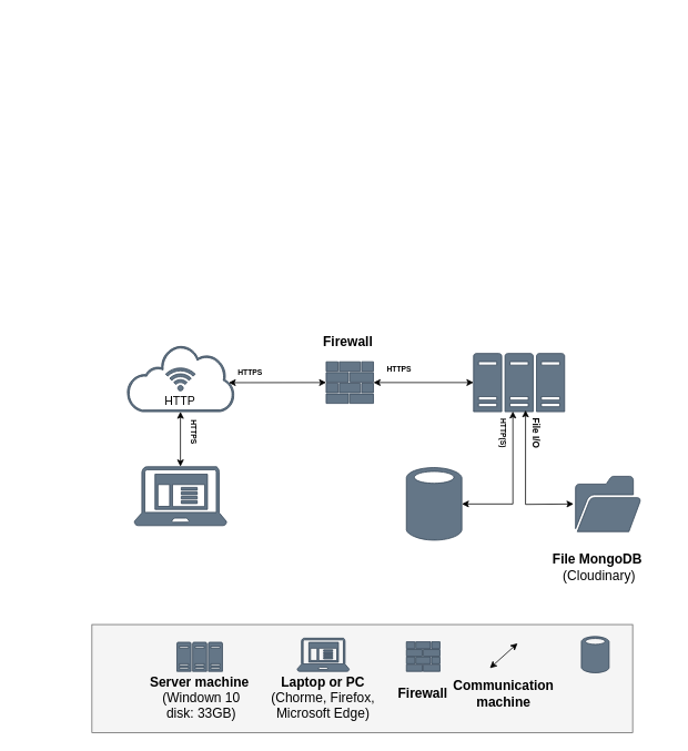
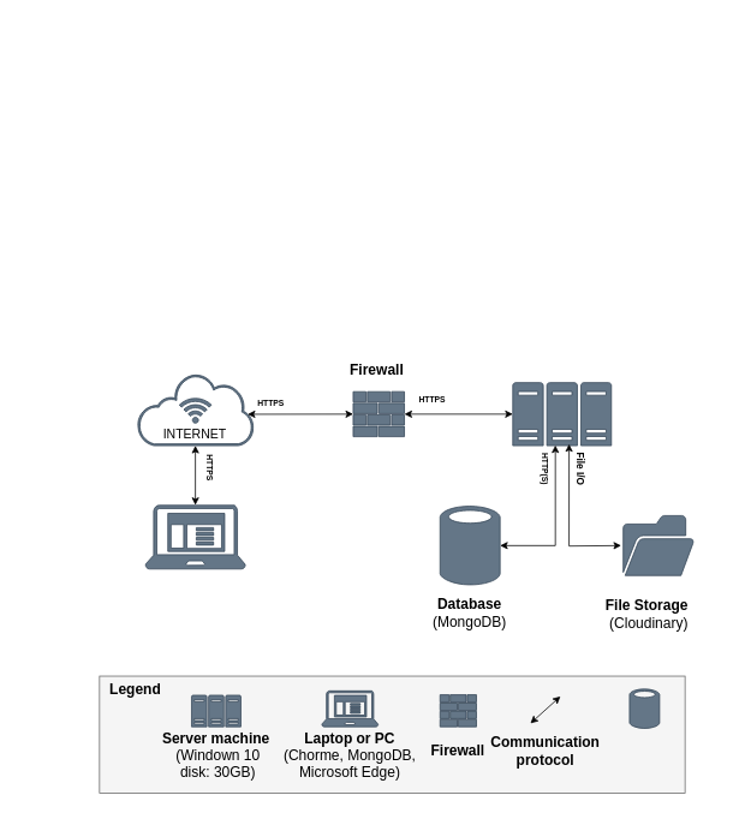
  <mxCell id="0" />
  <mxCell id="1" parent="0" />
  <mxCell id="2" value="" style="html=1;strokeColor=none;resizeWidth=1;resizeHeight=1;fillColor=none;part=1;connectable=0;allowArrows=0;deletable=0;whiteSpace=wrap;fontStyle=1;fontSize=13;" vertex="1" parent="1"><mxGeometry x="20" y="20" width="20" as="geometry" /></mxCell>
  <mxCell id="3" value="" style="sketch=0;aspect=fixed;pointerEvents=1;shadow=0;dashed=0;html=1;strokeColor=#314354;labelPosition=center;verticalLabelPosition=bottom;verticalAlign=top;align=center;fillColor=#647687;shape=mxgraph.mscae.enterprise.client_application;fontColor=#ffffff;fontStyle=0;fontSize=16;" vertex="1" parent="1"><mxGeometry x="160.95" y="560" width="110.94" height="71" as="geometry" /></mxCell>
  <mxCell id="4" value="" style="sketch=0;aspect=fixed;pointerEvents=1;shadow=0;dashed=0;html=1;strokeColor=#314354;labelPosition=center;verticalLabelPosition=bottom;verticalAlign=top;align=center;fillColor=#647687;shape=mxgraph.mscae.enterprise.internet_hollow;fontColor=#ffffff;fontStyle=0;fontSize=16;" vertex="1" parent="1"><mxGeometry x="151.91" y="414" width="129.03" height="80" as="geometry" /></mxCell>
  <mxCell id="5" value="" style="sketch=0;aspect=fixed;pointerEvents=1;shadow=0;dashed=0;html=1;strokeColor=#314354;labelPosition=center;verticalLabelPosition=bottom;verticalAlign=top;align=center;fillColor=#647687;shape=mxgraph.mscae.enterprise.wireless_connection;direction=north;fontColor=#ffffff;fontStyle=0;fontSize=16;" vertex="1" parent="1"><mxGeometry x="198.57" y="439" width="35.71" height="30" as="geometry" /></mxCell>
  <mxCell id="6" value="" style="sketch=0;aspect=fixed;pointerEvents=1;shadow=0;dashed=0;html=1;strokeColor=#314354;labelPosition=center;verticalLabelPosition=bottom;verticalAlign=top;align=center;fillColor=#647687;shape=mxgraph.mscae.enterprise.firewall;fontColor=#ffffff;fontStyle=0;fontSize=16;" vertex="1" parent="1"><mxGeometry x="391.59" y="434" width="56.82" height="50" as="geometry" /></mxCell>
  <mxCell id="7" value="" style="sketch=0;aspect=fixed;pointerEvents=1;shadow=0;dashed=0;html=1;strokeColor=#314354;labelPosition=center;verticalLabelPosition=bottom;verticalAlign=top;align=center;fillColor=#647687;shape=mxgraph.mscae.enterprise.server_farm;fontColor=#ffffff;fontStyle=0;fontSize=16;" vertex="1" parent="1"><mxGeometry x="568.77" y="424" width="109.38" height="70" as="geometry" /></mxCell>
  <mxCell id="8" value="" style="sketch=0;aspect=fixed;pointerEvents=1;shadow=0;dashed=0;html=1;strokeColor=#314354;labelPosition=center;verticalLabelPosition=bottom;verticalAlign=top;align=center;fillColor=#647687;shape=mxgraph.mscae.enterprise.database_generic;fontColor=#ffffff;fontStyle=0;fontSize=16;" vertex="1" parent="1"><mxGeometry x="488.02" y="560" width="66.6" height="90" as="geometry" /></mxCell>
  <mxCell id="9" value="" style="endArrow=classic;html=1;rounded=0;exitX=1;exitY=0.5;exitDx=0;exitDy=0;exitPerimeter=0;fontStyle=0;edgeStyle=elbowEdgeStyle;fontSize=16;startArrow=classic;entryX=0.429;entryY=0.994;entryDx=0;entryDy=0;entryPerimeter=0;" edge="1" parent="1" source="8" target="7"><mxGeometry width="50" height="50" relative="1" as="geometry"><mxPoint x="651.85" y="649" as="sourcePoint" /><mxPoint x="698" y="450" as="targetPoint" /><Array as="points"><mxPoint x="616" y="550" /></Array></mxGeometry></mxCell>
  <mxCell id="10" value="" style="endArrow=classic;html=1;rounded=0;exitX=0.949;exitY=0.564;exitDx=0;exitDy=0;exitPerimeter=0;entryX=0;entryY=0.5;entryDx=0;entryDy=0;entryPerimeter=0;fontStyle=0;fontSize=16;startArrow=classic;" edge="1" parent="1" source="4" target="6"><mxGeometry width="50" height="50" relative="1" as="geometry"><mxPoint x="447.85" y="516" as="sourcePoint" /><mxPoint x="497.85" y="466" as="targetPoint" /></mxGeometry></mxCell>
  <mxCell id="11" value="HTTPS" style="text;html=1;strokeColor=none;fillColor=none;align=center;verticalAlign=middle;whiteSpace=wrap;rounded=0;fontStyle=1;fontSize=9;" vertex="1" parent="1"><mxGeometry x="280.94" y="439" width="39.11" height="18" as="geometry" /></mxCell>
  <mxCell id="12" value="" style="endArrow=classic;html=1;rounded=0;fontStyle=0;fontSize=16;startArrow=classic;entryX=0.5;entryY=0;entryDx=0;entryDy=0;entryPerimeter=0;exitX=0.5;exitY=1;exitDx=0;exitDy=0;exitPerimeter=0;" edge="1" parent="1" source="4" target="3"><mxGeometry width="50" height="50" relative="1" as="geometry"><mxPoint x="270" y="520" as="sourcePoint" /><mxPoint x="350" y="350" as="targetPoint" /></mxGeometry></mxCell>
  <mxCell id="13" value="" style="endArrow=classic;html=1;rounded=0;exitX=1;exitY=0.5;exitDx=0;exitDy=0;exitPerimeter=0;entryX=0;entryY=0.5;entryDx=0;entryDy=0;entryPerimeter=0;fontStyle=0;fontSize=16;startArrow=classic;" edge="1" parent="1" source="6" target="7"><mxGeometry width="50" height="50" relative="1" as="geometry"><mxPoint x="607.4" y="490.81" as="sourcePoint" /><mxPoint x="725.4" y="490.81" as="targetPoint" /></mxGeometry></mxCell>
  <mxCell id="14" value="HTTP(S)" style="text;html=1;strokeColor=none;fillColor=none;align=center;verticalAlign=middle;whiteSpace=wrap;rounded=0;fontStyle=1;fontSize=9;rotation=90;" vertex="1" parent="1"><mxGeometry x="574.97" y="505" width="60" height="30" as="geometry" /></mxCell>
  <mxCell id="15" value="&lt;span style=&quot;font-size: 16px;&quot;&gt;Firewall&lt;/span&gt;" style="text;html=1;strokeColor=none;fillColor=none;align=center;verticalAlign=middle;whiteSpace=wrap;rounded=0;fontStyle=1;fontSize=16;" vertex="1" parent="1"><mxGeometry x="388.41" y="394" width="60" height="30" as="geometry" /></mxCell>
- <mxCell id="16" value="HTTP" style="text;html=1;strokeColor=none;fillColor=none;align=center;verticalAlign=middle;whiteSpace=wrap;rounded=0;fontStyle=0;fontSize=14;" vertex="1" parent="1"><mxGeometry x="186.43" y="466" width="60" height="30" as="geometry" /></mxCell>
+ <mxCell id="16" value="INTERNET" style="text;html=1;strokeColor=none;fillColor=none;align=center;verticalAlign=middle;whiteSpace=wrap;rounded=0;fontStyle=0;fontSize=14;" vertex="1" parent="1"><mxGeometry x="186.43" y="466" width="60" height="30" as="geometry" /></mxCell>
  <mxCell id="17" value="" style="rounded=0;whiteSpace=wrap;html=1;fontSize=16;fontStyle=0;fillColor=#f5f5f5;fontColor=#333333;strokeColor=#666666;" vertex="1" parent="1"><mxGeometry x="110" y="750" width="650" height="130" as="geometry" /></mxCell>
+ <mxCell id="18" value="&lt;span style=&quot;font-size: 16px;&quot;&gt;&lt;b&gt;Legend&lt;/b&gt;&lt;/span&gt;" style="text;html=1;strokeColor=none;fillColor=none;align=center;verticalAlign=middle;whiteSpace=wrap;rounded=0;fontSize=16;fontStyle=0" vertex="1" parent="1"><mxGeometry x="120" y="750" width="60" height="30" as="geometry" /></mxCell>
  <mxCell id="19" value="File I/O" style="text;html=1;strokeColor=none;fillColor=none;align=center;verticalAlign=middle;whiteSpace=wrap;rounded=0;fontStyle=1;rotation=90;fontSize=11;" vertex="1" parent="1"><mxGeometry x="606.32" y="510" width="74.62" height="20" as="geometry" /></mxCell>
- <mxCell id="21" value="&lt;b&gt;File MongoDB&lt;/b&gt;&amp;nbsp;&lt;br style=&quot;border-color: var(--border-color);&quot;&gt;(Cloudinary)" style="text;html=1;strokeColor=none;fillColor=none;align=center;verticalAlign=middle;whiteSpace=wrap;rounded=0;fontStyle=0;fontSize=16;" vertex="1" parent="1"><mxGeometry x="634.97" y="670" width="170" height="21" as="geometry" /></mxCell>
+ <mxCell id="20" value="&lt;b&gt;Database &lt;/b&gt;&lt;br style=&quot;font-size: 16px;&quot;&gt;(MongoDB)" style="text;html=1;strokeColor=none;fillColor=none;align=center;verticalAlign=middle;whiteSpace=wrap;rounded=0;fontStyle=0;fontSize=16;" vertex="1" parent="1"><mxGeometry x="436.32" y="670" width="170" height="20" as="geometry" /></mxCell>
+ <mxCell id="21" value="&lt;b&gt;File Storage&lt;/b&gt;&amp;nbsp;&lt;br style=&quot;border-color: var(--border-color);&quot;&gt;(Cloudinary)" style="text;html=1;strokeColor=none;fillColor=none;align=center;verticalAlign=middle;whiteSpace=wrap;rounded=0;fontStyle=0;fontSize=16;" vertex="1" parent="1"><mxGeometry x="634.97" y="670" width="170" height="21" as="geometry" /></mxCell>
  <mxCell id="22" value="" style="sketch=0;aspect=fixed;pointerEvents=1;shadow=0;dashed=0;html=1;strokeColor=#314354;labelPosition=center;verticalLabelPosition=bottom;verticalAlign=top;align=center;fillColor=#647687;shape=mxgraph.mscae.enterprise.server_farm;fontColor=#ffffff;fontStyle=0;fontSize=16;" vertex="1" parent="1"><mxGeometry x="212.21" y="771.25" width="54.69" height="35" as="geometry" /></mxCell>
- <mxCell id="23" value="&lt;span style=&quot;font-size: 16px;&quot;&gt;&lt;b&gt;Server machine&lt;/b&gt;&lt;br&gt;&lt;/span&gt;&amp;nbsp;(Windown 10&lt;div&gt;&amp;nbsp;disk: 33GB)&lt;span style=&quot;font-size: 16px;&quot;&gt;&lt;br&gt;&lt;/span&gt;&lt;/div&gt;" style="text;html=1;strokeColor=none;fillColor=none;align=center;verticalAlign=middle;whiteSpace=wrap;rounded=0;fontSize=16;fontStyle=0" vertex="1" parent="1"><mxGeometry x="162.06" y="823" width="155" height="30" as="geometry" /></mxCell>
+ <mxCell id="23" value="&lt;span style=&quot;font-size: 16px;&quot;&gt;&lt;b&gt;Server machine&lt;/b&gt;&lt;br&gt;&lt;/span&gt;&amp;nbsp;(Windown 10&lt;div&gt;&amp;nbsp;disk: 30GB)&lt;span style=&quot;font-size: 16px;&quot;&gt;&lt;br&gt;&lt;/span&gt;&lt;/div&gt;" style="text;html=1;strokeColor=none;fillColor=none;align=center;verticalAlign=middle;whiteSpace=wrap;rounded=0;fontSize=16;fontStyle=0" vertex="1" parent="1"><mxGeometry x="162.06" y="823" width="155" height="30" as="geometry" /></mxCell>
  <mxCell id="24" value="" style="sketch=0;aspect=fixed;pointerEvents=1;shadow=0;dashed=0;html=1;strokeColor=#314354;labelPosition=center;verticalLabelPosition=bottom;verticalAlign=top;align=center;fillColor=#647687;shape=mxgraph.mscae.enterprise.client_application;fontColor=#ffffff;fontStyle=0;fontSize=16;" vertex="1" parent="1"><mxGeometry x="356.75" y="766.25" width="62.5" height="40" as="geometry" /></mxCell>
  <mxCell id="25" value="" style="endArrow=classic;html=1;rounded=0;fontSize=16;startArrow=classic;fontStyle=0" edge="1" parent="1"><mxGeometry width="50" height="50" relative="1" as="geometry"><mxPoint x="588.34" y="802.5" as="sourcePoint" /><mxPoint x="621.6" y="772.5" as="targetPoint" /></mxGeometry></mxCell>
- <mxCell id="26" value="&lt;span&gt;&lt;span style=&quot;font-size: 16px;&quot;&gt;&lt;b&gt;Laptop or PC&lt;/b&gt;&lt;br&gt;&lt;/span&gt;(Chorme, Firefox, Microsoft Edge)&lt;/span&gt;&lt;span style=&quot;font-size: 16px;&quot;&gt;&lt;br&gt;&lt;/span&gt;" style="text;html=1;strokeColor=none;fillColor=none;align=center;verticalAlign=middle;whiteSpace=wrap;rounded=0;fontSize=16;fontStyle=0" vertex="1" parent="1"><mxGeometry x="307" y="823" width="162" height="30" as="geometry" /></mxCell>
- <mxCell id="27" value="&lt;span style=&quot;font-size: 16px;&quot;&gt;&lt;b&gt;Communication&lt;br style=&quot;font-size: 16px;&quot;&gt;machine&lt;/b&gt;&lt;br style=&quot;font-size: 16px;&quot;&gt;&lt;/span&gt;" style="text;html=1;strokeColor=none;fillColor=none;align=center;verticalAlign=middle;whiteSpace=wrap;rounded=0;fontSize=16;fontStyle=0" vertex="1" parent="1"><mxGeometry x="563.77" y="818" width="82.39" height="30" as="geometry" /></mxCell>
+ <mxCell id="26" value="&lt;span&gt;&lt;span style=&quot;font-size: 16px;&quot;&gt;&lt;b&gt;Laptop or PC&lt;/b&gt;&lt;br&gt;&lt;/span&gt;(Chorme, MongoDB, Microsoft Edge)&lt;/span&gt;&lt;span style=&quot;font-size: 16px;&quot;&gt;&lt;br&gt;&lt;/span&gt;" style="text;html=1;strokeColor=none;fillColor=none;align=center;verticalAlign=middle;whiteSpace=wrap;rounded=0;fontSize=16;fontStyle=0" vertex="1" parent="1"><mxGeometry x="307" y="823" width="162" height="30" as="geometry" /></mxCell>
+ <mxCell id="27" value="&lt;span style=&quot;font-size: 16px;&quot;&gt;&lt;b&gt;Communication&lt;br style=&quot;font-size: 16px;&quot;&gt;protocol&lt;/b&gt;&lt;br style=&quot;font-size: 16px;&quot;&gt;&lt;/span&gt;" style="text;html=1;strokeColor=none;fillColor=none;align=center;verticalAlign=middle;whiteSpace=wrap;rounded=0;fontSize=16;fontStyle=0" vertex="1" parent="1"><mxGeometry x="563.77" y="818" width="82.39" height="30" as="geometry" /></mxCell>
  <mxCell id="28" value="" style="sketch=0;aspect=fixed;pointerEvents=1;shadow=0;dashed=0;html=1;strokeColor=#314354;labelPosition=center;verticalLabelPosition=bottom;verticalAlign=top;align=center;fillColor=#647687;shape=mxgraph.mscae.enterprise.database_generic;fontColor=#ffffff;fontStyle=0;fontSize=16;" vertex="1" parent="1"><mxGeometry x="698.35" y="763.75" width="33.3" height="45" as="geometry" /></mxCell>
  <mxCell id="29" value="" style="sketch=0;aspect=fixed;pointerEvents=1;shadow=0;dashed=0;html=1;strokeColor=#314354;labelPosition=center;verticalLabelPosition=bottom;verticalAlign=top;align=center;fillColor=#647687;shape=mxgraph.mscae.enterprise.firewall;fontColor=#ffffff;fontStyle=0;fontSize=16;" vertex="1" parent="1"><mxGeometry x="488.02" y="770.75" width="40.34" height="35.5" as="geometry" /></mxCell>
  <mxCell id="30" value="&lt;span style=&quot;font-size: 16px;&quot;&gt;&lt;b&gt;Firewall&lt;/b&gt;&lt;/span&gt;" style="text;html=1;strokeColor=none;fillColor=none;align=center;verticalAlign=middle;whiteSpace=wrap;rounded=0;fontStyle=0;fontSize=16;" vertex="1" parent="1"><mxGeometry x="478.19" y="818" width="60" height="30" as="geometry" /></mxCell>
  <mxCell id="31" value="" style="endArrow=classic;html=1;rounded=0;fontStyle=0;edgeStyle=orthogonalEdgeStyle;fontSize=16;startArrow=classic;entryX=0.571;entryY=0.975;entryDx=0;entryDy=0;entryPerimeter=0;" edge="1" parent="1" target="7"><mxGeometry width="50" height="50" relative="1" as="geometry"><mxPoint x="689.061" y="605" as="sourcePoint" /><mxPoint x="708" y="470" as="targetPoint" /></mxGeometry></mxCell>
  <mxCell id="32" style="edgeStyle=elbowEdgeStyle;rounded=0;orthogonalLoop=1;jettySize=auto;html=1;entryX=0.5;entryY=1;entryDx=0;entryDy=0;entryPerimeter=0;" edge="1" parent="1" source="3" target="3"><mxGeometry relative="1" as="geometry" /></mxCell>
  <mxCell id="33" value="HTTPS" style="text;html=1;strokeColor=none;fillColor=none;align=center;verticalAlign=middle;whiteSpace=wrap;rounded=0;fontStyle=1;fontSize=9;rotation=90;" vertex="1" parent="1"><mxGeometry x="212.21" y="510" width="39.11" height="18" as="geometry" /></mxCell>
  <mxCell id="34" value="HTTPS" style="text;html=1;strokeColor=none;fillColor=none;align=center;verticalAlign=middle;whiteSpace=wrap;rounded=0;fontStyle=1;fontSize=9;" vertex="1" parent="1"><mxGeometry x="460" y="434" width="39.11" height="18" as="geometry" /></mxCell>
  <mxCell id="35" value="" style="sketch=0;pointerEvents=1;shadow=0;dashed=0;html=1;strokeColor=#314354;fillColor=#647687;labelPosition=center;verticalLabelPosition=bottom;verticalAlign=top;outlineConnect=0;align=center;shape=mxgraph.office.concepts.folder_open;fontColor=#ffffff;" vertex="1" parent="1"><mxGeometry x="691.35" y="571.75" width="78.65" height="66.5" as="geometry" /></mxCell>
